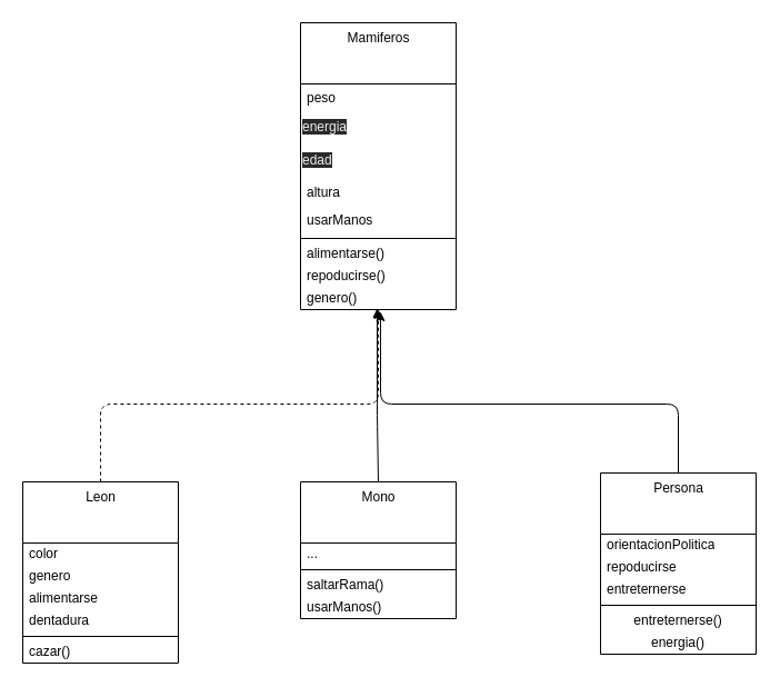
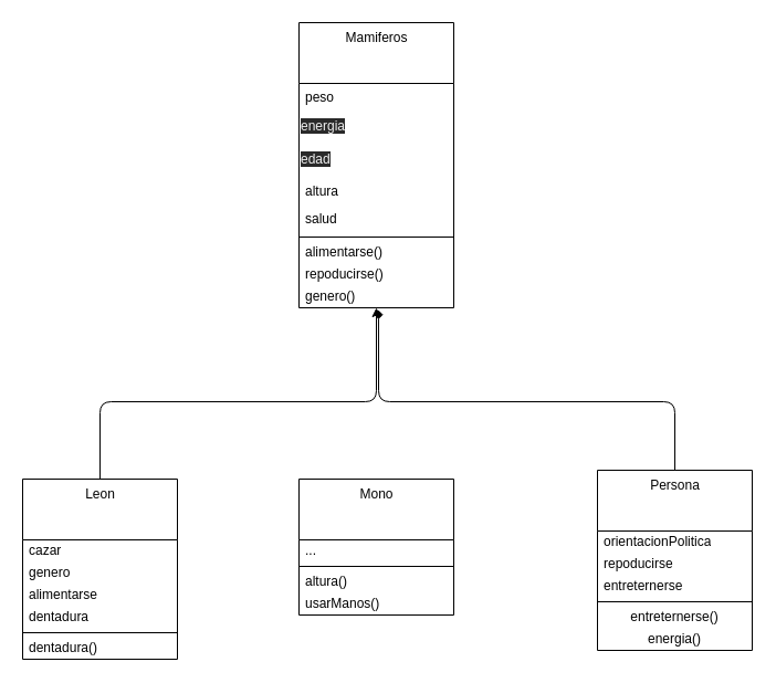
  <mxCell id="0" />
  <mxCell id="1" parent="0" />
  <mxCell id="2" value="Mamiferos" style="swimlane;fontStyle=0;align=center;verticalAlign=top;childLayout=stackLayout;horizontal=1;startSize=55;horizontalStack=0;resizeParent=1;resizeParentMax=0;resizeLast=0;collapsible=0;marginBottom=0;html=1;" vertex="1" parent="1"><mxGeometry x="270" y="20" width="140" height="258" as="geometry" /></mxCell>
  <mxCell id="3" value="peso" style="text;html=1;strokeColor=none;fillColor=none;align=left;verticalAlign=middle;spacingLeft=4;spacingRight=4;overflow=hidden;rotatable=0;points=[[0,0.5],[1,0.5]];portConstraint=eastwest;" vertex="1" parent="2"><mxGeometry y="55" width="140" height="25" as="geometry" /></mxCell>
  <mxCell id="4" value="&lt;span style=&quot;color: rgb(240 , 240 , 240) ; font-family: &amp;#34;helvetica&amp;#34; ; font-size: 12px ; font-style: normal ; font-weight: 400 ; letter-spacing: normal ; text-align: left ; text-indent: 0px ; text-transform: none ; word-spacing: 0px ; background-color: rgb(42 , 42 , 42) ; display: inline ; float: none&quot;&gt;energia&lt;/span&gt;" style="text;whiteSpace=wrap;html=1;" vertex="1" parent="2"><mxGeometry y="80" width="140" height="30" as="geometry" /></mxCell>
  <mxCell id="5" value="&lt;span style=&quot;color: rgb(240 , 240 , 240) ; font-family: &amp;#34;helvetica&amp;#34; ; font-size: 12px ; font-style: normal ; font-weight: 400 ; letter-spacing: normal ; text-align: left ; text-indent: 0px ; text-transform: none ; word-spacing: 0px ; background-color: rgb(42 , 42 , 42) ; display: inline ; float: none&quot;&gt;edad&lt;/span&gt;" style="text;whiteSpace=wrap;html=1;" vertex="1" parent="2"><mxGeometry y="110" width="140" height="30" as="geometry" /></mxCell>
  <mxCell id="6" value="altura" style="text;html=1;strokeColor=none;fillColor=none;align=left;verticalAlign=middle;spacingLeft=4;spacingRight=4;overflow=hidden;rotatable=0;points=[[0,0.5],[1,0.5]];portConstraint=eastwest;" vertex="1" parent="2"><mxGeometry y="140" width="140" height="25" as="geometry" /></mxCell>
- <mxCell id="7" value="usarManos" style="text;html=1;strokeColor=none;fillColor=none;align=left;verticalAlign=middle;spacingLeft=4;spacingRight=4;overflow=hidden;rotatable=0;points=[[0,0.5],[1,0.5]];portConstraint=eastwest;" vertex="1" parent="2"><mxGeometry y="165" width="140" height="25" as="geometry" /></mxCell>
+ <mxCell id="7" value="salud" style="text;html=1;strokeColor=none;fillColor=none;align=left;verticalAlign=middle;spacingLeft=4;spacingRight=4;overflow=hidden;rotatable=0;points=[[0,0.5],[1,0.5]];portConstraint=eastwest;" vertex="1" parent="2"><mxGeometry y="165" width="140" height="25" as="geometry" /></mxCell>
  <mxCell id="8" value="" style="line;strokeWidth=1;fillColor=none;align=left;verticalAlign=middle;spacingTop=-1;spacingLeft=3;spacingRight=3;rotatable=0;labelPosition=right;points=[];portConstraint=eastwest;" vertex="1" parent="2"><mxGeometry y="190" width="140" height="8" as="geometry" /></mxCell>
  <mxCell id="9" value="alimentarse()" style="text;html=1;strokeColor=none;fillColor=none;align=left;verticalAlign=middle;spacingLeft=4;spacingRight=4;overflow=hidden;rotatable=0;points=[[0,0.5],[1,0.5]];portConstraint=eastwest;" vertex="1" parent="2"><mxGeometry y="198" width="140" height="20" as="geometry" /></mxCell>
  <mxCell id="10" value="repoducirse()" style="text;html=1;strokeColor=none;fillColor=none;align=left;verticalAlign=middle;spacingLeft=4;spacingRight=4;overflow=hidden;rotatable=0;points=[[0,0.5],[1,0.5]];portConstraint=eastwest;" vertex="1" parent="2"><mxGeometry y="218" width="140" height="20" as="geometry" /></mxCell>
  <mxCell id="11" value="genero()" style="text;html=1;strokeColor=none;fillColor=none;align=left;verticalAlign=middle;spacingLeft=4;spacingRight=4;overflow=hidden;rotatable=0;points=[[0,0.5],[1,0.5]];portConstraint=eastwest;" vertex="1" parent="2"><mxGeometry y="238" width="140" height="20" as="geometry" /></mxCell>
- <mxCell id="12" style="edgeStyle=none;html=1;exitX=0.5;exitY=0;exitDx=0;exitDy=0;dashed=1;" edge="1" parent="1" source="13" target="11"><mxGeometry relative="1" as="geometry"><Array as="points"><mxPoint x="90" y="363" /><mxPoint x="340" y="363" /></Array></mxGeometry></mxCell>
+ <mxCell id="12" style="edgeStyle=none;html=1;exitX=0.5;exitY=0;exitDx=0;exitDy=0;" edge="1" parent="1" source="13" target="11"><mxGeometry relative="1" as="geometry"><Array as="points"><mxPoint x="90" y="363" /><mxPoint x="340" y="363" /></Array></mxGeometry></mxCell>
  <mxCell id="13" value="Leon" style="swimlane;fontStyle=0;align=center;verticalAlign=top;childLayout=stackLayout;horizontal=1;startSize=55;horizontalStack=0;resizeParent=1;resizeParentMax=0;resizeLast=0;collapsible=0;marginBottom=0;html=1;" vertex="1" parent="1"><mxGeometry x="20" y="433" width="140" height="163" as="geometry" /></mxCell>
- <mxCell id="14" value="color" style="text;html=1;strokeColor=none;fillColor=none;align=left;verticalAlign=middle;spacingLeft=4;spacingRight=4;overflow=hidden;rotatable=0;points=[[0,0.5],[1,0.5]];portConstraint=eastwest;" vertex="1" parent="13"><mxGeometry y="55" width="140" height="20" as="geometry" /></mxCell>
+ <mxCell id="14" value="cazar" style="text;html=1;strokeColor=none;fillColor=none;align=left;verticalAlign=middle;spacingLeft=4;spacingRight=4;overflow=hidden;rotatable=0;points=[[0,0.5],[1,0.5]];portConstraint=eastwest;" vertex="1" parent="13"><mxGeometry y="55" width="140" height="20" as="geometry" /></mxCell>
  <mxCell id="15" value="genero" style="text;html=1;strokeColor=none;fillColor=none;align=left;verticalAlign=middle;spacingLeft=4;spacingRight=4;overflow=hidden;rotatable=0;points=[[0,0.5],[1,0.5]];portConstraint=eastwest;" vertex="1" parent="13"><mxGeometry y="75" width="140" height="20" as="geometry" /></mxCell>
  <mxCell id="16" value="alimentarse" style="text;html=1;strokeColor=none;fillColor=none;align=left;verticalAlign=middle;spacingLeft=4;spacingRight=4;overflow=hidden;rotatable=0;points=[[0,0.5],[1,0.5]];portConstraint=eastwest;" vertex="1" parent="13"><mxGeometry y="95" width="140" height="20" as="geometry" /></mxCell>
  <mxCell id="17" value="dentadura" style="text;html=1;strokeColor=none;fillColor=none;align=left;verticalAlign=middle;spacingLeft=4;spacingRight=4;overflow=hidden;rotatable=0;points=[[0,0.5],[1,0.5]];portConstraint=eastwest;" vertex="1" parent="13"><mxGeometry y="115" width="140" height="20" as="geometry" /></mxCell>
  <mxCell id="18" value="" style="line;strokeWidth=1;fillColor=none;align=left;verticalAlign=middle;spacingTop=-1;spacingLeft=3;spacingRight=3;rotatable=0;labelPosition=right;points=[];portConstraint=eastwest;" vertex="1" parent="13"><mxGeometry y="135" width="140" height="8" as="geometry" /></mxCell>
- <mxCell id="19" value="cazar()" style="text;html=1;strokeColor=none;fillColor=none;align=left;verticalAlign=middle;spacingLeft=4;spacingRight=4;overflow=hidden;rotatable=0;points=[[0,0.5],[1,0.5]];portConstraint=eastwest;" vertex="1" parent="13"><mxGeometry y="143" width="140" height="20" as="geometry" /></mxCell>
- <mxCell id="20" style="edgeStyle=none;html=1;exitX=0.5;exitY=0;exitDx=0;exitDy=0;entryX=0.493;entryY=0.95;entryDx=0;entryDy=0;entryPerimeter=0;" edge="1" parent="1" source="21" target="11"><mxGeometry relative="1" as="geometry"><Array as="points"><mxPoint x="339" y="373" /></Array></mxGeometry></mxCell>
+ <mxCell id="19" value="dentadura()" style="text;html=1;strokeColor=none;fillColor=none;align=left;verticalAlign=middle;spacingLeft=4;spacingRight=4;overflow=hidden;rotatable=0;points=[[0,0.5],[1,0.5]];portConstraint=eastwest;" vertex="1" parent="13"><mxGeometry y="143" width="140" height="20" as="geometry" /></mxCell>
  <mxCell id="21" value="Mono" style="swimlane;fontStyle=0;align=center;verticalAlign=top;childLayout=stackLayout;horizontal=1;startSize=55;horizontalStack=0;resizeParent=1;resizeParentMax=0;resizeLast=0;collapsible=0;marginBottom=0;html=1;" vertex="1" parent="1"><mxGeometry x="270" y="433" width="140" height="123" as="geometry" /></mxCell>
  <mxCell id="22" value="..." style="text;html=1;strokeColor=none;fillColor=none;align=left;verticalAlign=middle;spacingLeft=4;spacingRight=4;overflow=hidden;rotatable=0;points=[[0,0.5],[1,0.5]];portConstraint=eastwest;" vertex="1" parent="21"><mxGeometry y="55" width="140" height="20" as="geometry" /></mxCell>
  <mxCell id="23" value="" style="line;strokeWidth=1;fillColor=none;align=left;verticalAlign=middle;spacingTop=-1;spacingLeft=3;spacingRight=3;rotatable=0;labelPosition=right;points=[];portConstraint=eastwest;" vertex="1" parent="21"><mxGeometry y="75" width="140" height="8" as="geometry" /></mxCell>
- <mxCell id="24" value="saltarRama()" style="text;html=1;strokeColor=none;fillColor=none;align=left;verticalAlign=middle;spacingLeft=4;spacingRight=4;overflow=hidden;rotatable=0;points=[[0,0.5],[1,0.5]];portConstraint=eastwest;" vertex="1" parent="21"><mxGeometry y="83" width="140" height="20" as="geometry" /></mxCell>
+ <mxCell id="24" value="altura()" style="text;html=1;strokeColor=none;fillColor=none;align=left;verticalAlign=middle;spacingLeft=4;spacingRight=4;overflow=hidden;rotatable=0;points=[[0,0.5],[1,0.5]];portConstraint=eastwest;" vertex="1" parent="21"><mxGeometry y="83" width="140" height="20" as="geometry" /></mxCell>
  <mxCell id="25" value="usarManos()" style="text;html=1;strokeColor=none;fillColor=none;align=left;verticalAlign=middle;spacingLeft=4;spacingRight=4;overflow=hidden;rotatable=0;points=[[0,0.5],[1,0.5]];portConstraint=eastwest;" vertex="1" parent="21"><mxGeometry y="103" width="140" height="20" as="geometry" /></mxCell>
- <mxCell id="26" style="edgeStyle=none;html=1;exitX=0.5;exitY=0;exitDx=0;exitDy=0;entryX=0.514;entryY=1.1;entryDx=0;entryDy=0;entryPerimeter=0;" edge="1" parent="1" source="27" target="11"><mxGeometry relative="1" as="geometry"><Array as="points"><mxPoint x="610" y="363" /><mxPoint x="342" y="363" /></Array></mxGeometry></mxCell>
+ <mxCell id="26" style="edgeStyle=none;html=1;exitX=0.5;exitY=0;exitDx=0;exitDy=0;entryX=0.514;entryY=1.1;entryDx=0;entryDy=0;entryPerimeter=0;endArrow=diamond;" edge="1" parent="1" source="27" target="11"><mxGeometry relative="1" as="geometry"><Array as="points"><mxPoint x="610" y="363" /><mxPoint x="342" y="363" /></Array></mxGeometry></mxCell>
  <mxCell id="27" value="Persona" style="swimlane;fontStyle=0;align=center;verticalAlign=top;childLayout=stackLayout;horizontal=1;startSize=55;horizontalStack=0;resizeParent=1;resizeParentMax=0;resizeLast=0;collapsible=0;marginBottom=0;html=1;" vertex="1" parent="1"><mxGeometry x="540" y="425" width="140" height="163" as="geometry" /></mxCell>
  <mxCell id="28" value="orientacionPolitica" style="text;html=1;strokeColor=none;fillColor=none;align=left;verticalAlign=middle;spacingLeft=4;spacingRight=4;overflow=hidden;rotatable=0;points=[[0,0.5],[1,0.5]];portConstraint=eastwest;" vertex="1" parent="27"><mxGeometry y="55" width="140" height="20" as="geometry" /></mxCell>
  <mxCell id="29" value="repoducirse" style="text;html=1;strokeColor=none;fillColor=none;align=left;verticalAlign=middle;spacingLeft=4;spacingRight=4;overflow=hidden;rotatable=0;points=[[0,0.5],[1,0.5]];portConstraint=eastwest;" vertex="1" parent="27"><mxGeometry y="75" width="140" height="20" as="geometry" /></mxCell>
  <mxCell id="30" value="entreternerse" style="text;html=1;strokeColor=none;fillColor=none;align=left;verticalAlign=middle;spacingLeft=4;spacingRight=4;overflow=hidden;rotatable=0;points=[[0,0.5],[1,0.5]];portConstraint=eastwest;" vertex="1" parent="27"><mxGeometry y="95" width="140" height="20" as="geometry" /></mxCell>
  <mxCell id="31" value="" style="line;strokeWidth=1;fillColor=none;align=left;verticalAlign=middle;spacingTop=-1;spacingLeft=3;spacingRight=3;rotatable=0;labelPosition=right;points=[];portConstraint=eastwest;" vertex="1" parent="27"><mxGeometry y="115" width="140" height="8" as="geometry" /></mxCell>
  <mxCell id="32" value="entreternerse()&lt;br&gt;" style="text;html=1;strokeColor=none;fillColor=none;align=center;verticalAlign=middle;spacingLeft=4;spacingRight=4;overflow=hidden;rotatable=0;points=[[0,0.5],[1,0.5]];portConstraint=eastwest;" vertex="1" parent="27"><mxGeometry y="123" width="140" height="20" as="geometry" /></mxCell>
  <mxCell id="33" value="energia()" style="text;html=1;strokeColor=none;fillColor=none;align=center;verticalAlign=middle;spacingLeft=4;spacingRight=4;overflow=hidden;rotatable=0;points=[[0,0.5],[1,0.5]];portConstraint=eastwest;" vertex="1" parent="27"><mxGeometry y="143" width="140" height="20" as="geometry" /></mxCell>
